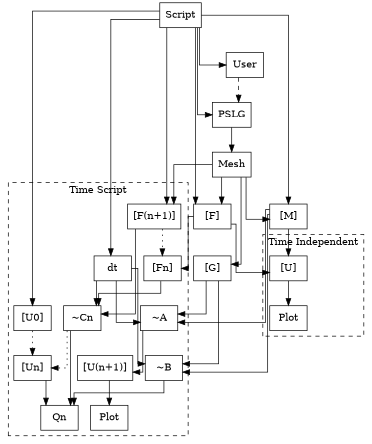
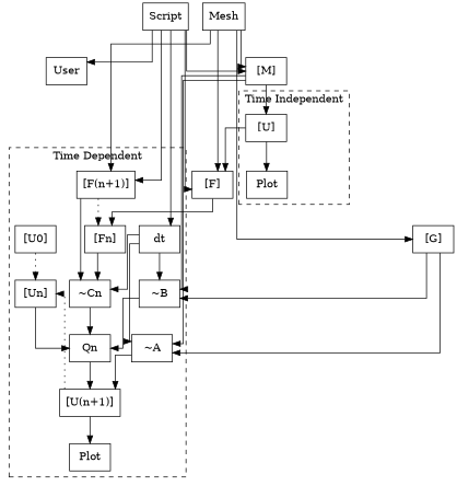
  digraph {
    splines=ortho
    node [nodesep=5.0 shape=box]
    n1 [label="[U0]"]
    n2 [label="[Un]"]
    n3 [label=Qn]
    n4 [label="[Fn]"]
    n5 [label="~Cn"]
    n6 [label="[F(n+1)]"]
    n7 [label=dt]
    n8 [label="~A"]
    n9 [label="~B"]
    n10 [label="[U(n+1)]"]
    n11 [label=Plot]
    n12 [label="[U]"]
    n13 [label=Plot]
    n14 [label=User]
-   n15 [label=PSLG]
    n16 [label=Script]
    n17 [label="[M]"]
    n18 [label="[F]"]
    n19 [label=Mesh]
    n20 [label="[G]"]
    subgraph cluster_1 {
-     label="Time Script"
+     label="Time Dependent"
      style=dashed
      n1
      n2
      n3
      n4
      n5
      n6
      n7
      n8
      n9
      n10
      n11
    }
    subgraph cluster_2 {
      label="Time Independent"
      style=dashed
      n12
      n13
    }
    n1 -> n2 [style=dotted]
    n2 -> n3
+   n3 -> n10
    n4 -> n5
    n5 -> n3
    n6 -> n4 [style=dotted]
    n6 -> n5
    n7 -> n5
    n7 -> n8
    n7 -> n9
    n8 -> n10
    n9 -> n3
-   n5 -> n2 [style=dotted]
+   n10 -> n2 [style=dotted]
    n10 -> n11
    n12 -> n13
-   n14 -> n15 [style=dashed]
-   n15 -> n19
-   n16 -> n1
    n16 -> n6
    n16 -> n7
    n16 -> n14
-   n16 -> n15
    n16 -> n17
    n16 -> n18
    n17 -> n8
    n17 -> n9
    n17 -> n12
    n18 -> n4
-   n18 -> n12
+   n12 -> n18
    n19 -> n6
    n19 -> n17
    n19 -> n18
    n19 -> n20
    n20 -> n8
    n20 -> n9
  }
